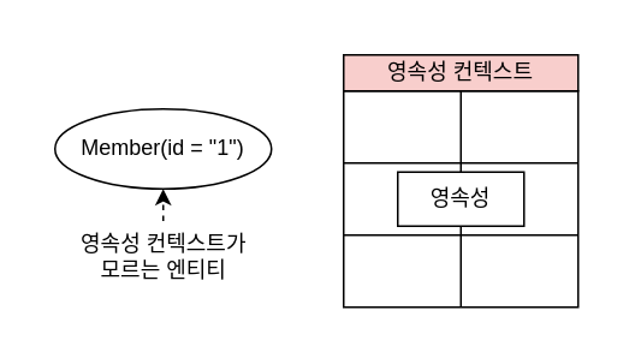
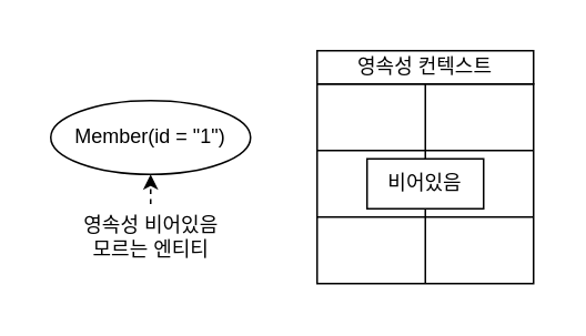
  <mxCell id="0" />
  <mxCell id="1" parent="0" />
  <mxCell id="2" value="" style="rounded=0;whiteSpace=wrap;html=1;fontSize=12;fillColor=default;strokeColor=none;" parent="1" vertex="1"><mxGeometry x="20" y="20" width="310" height="160" as="geometry" /></mxCell>
  <mxCell id="3" value="" style="group" parent="1" vertex="1" connectable="0"><mxGeometry x="30" y="60" width="120" height="102.18" as="geometry" /></mxCell>
  <mxCell id="4" value="Member(id = &quot;1&quot;)" style="ellipse;whiteSpace=wrap;html=1;" parent="3" vertex="1"><mxGeometry width="120" height="44.37" as="geometry" /></mxCell>
  <mxCell id="5" value="" style="edgeStyle=none;html=1;fontSize=12;dashed=1;" parent="3" source="6" target="4" edge="1"><mxGeometry relative="1" as="geometry" /></mxCell>
- <mxCell id="6" value="영속성 컨텍스트가&lt;br&gt;모르는 엔티티" style="text;html=1;align=center;verticalAlign=middle;resizable=0;points=[];autosize=1;strokeColor=none;fillColor=none;fontSize=12;" parent="3" vertex="1"><mxGeometry x="5" y="62.18" width="110" height="40" as="geometry" /></mxCell>
+ <mxCell id="6" value="영속성 비어있음&lt;br&gt;모르는 엔티티" style="text;html=1;align=center;verticalAlign=middle;resizable=0;points=[];autosize=1;strokeColor=none;fillColor=none;fontSize=12;" parent="3" vertex="1"><mxGeometry x="5" y="62.18" width="110" height="40" as="geometry" /></mxCell>
  <mxCell id="7" value="" style="group" parent="1" vertex="1" connectable="0"><mxGeometry x="190" y="30" width="130" height="140" as="geometry" /></mxCell>
  <mxCell id="8" value="" style="shape=table;html=1;whiteSpace=wrap;startSize=0;container=1;collapsible=0;childLayout=tableLayout;fontSize=10;" parent="7" vertex="1"><mxGeometry y="20" width="130" height="120" as="geometry" /></mxCell>
  <mxCell id="9" value="" style="shape=tableRow;horizontal=0;startSize=0;swimlaneHead=0;swimlaneBody=0;top=0;left=0;bottom=0;right=0;collapsible=0;dropTarget=0;fillColor=none;points=[[0,0.5],[1,0.5]];portConstraint=eastwest;fontSize=10;" parent="8" vertex="1"><mxGeometry width="130" height="40" as="geometry" /></mxCell>
  <mxCell id="10" value="" style="shape=partialRectangle;html=1;whiteSpace=wrap;connectable=0;fillColor=none;top=0;left=0;bottom=0;right=0;overflow=hidden;fontSize=10;" parent="9" vertex="1"><mxGeometry width="65" height="40" as="geometry"><mxRectangle width="65" height="40" as="alternateBounds" /></mxGeometry></mxCell>
  <mxCell id="11" value="" style="shape=partialRectangle;html=1;whiteSpace=wrap;connectable=0;fillColor=none;top=0;left=0;bottom=0;right=0;overflow=hidden;fontSize=10;" parent="9" vertex="1"><mxGeometry x="65" width="65" height="40" as="geometry"><mxRectangle width="65" height="40" as="alternateBounds" /></mxGeometry></mxCell>
  <mxCell id="12" value="" style="shape=tableRow;horizontal=0;startSize=0;swimlaneHead=0;swimlaneBody=0;top=0;left=0;bottom=0;right=0;collapsible=0;dropTarget=0;fillColor=none;points=[[0,0.5],[1,0.5]];portConstraint=eastwest;fontSize=10;" parent="8" vertex="1"><mxGeometry y="40" width="130" height="40" as="geometry" /></mxCell>
  <mxCell id="13" value="" style="shape=partialRectangle;html=1;whiteSpace=wrap;connectable=0;fillColor=none;top=0;left=0;bottom=0;right=0;overflow=hidden;fontSize=10;" parent="12" vertex="1"><mxGeometry width="65" height="40" as="geometry"><mxRectangle width="65" height="40" as="alternateBounds" /></mxGeometry></mxCell>
  <mxCell id="14" value="" style="shape=partialRectangle;html=1;whiteSpace=wrap;connectable=0;fillColor=none;top=0;left=0;bottom=0;right=0;overflow=hidden;fontSize=10;" parent="12" vertex="1"><mxGeometry x="65" width="65" height="40" as="geometry"><mxRectangle width="65" height="40" as="alternateBounds" /></mxGeometry></mxCell>
  <mxCell id="15" value="" style="shape=tableRow;horizontal=0;startSize=0;swimlaneHead=0;swimlaneBody=0;top=0;left=0;bottom=0;right=0;collapsible=0;dropTarget=0;fillColor=none;points=[[0,0.5],[1,0.5]];portConstraint=eastwest;fontSize=10;" parent="8" vertex="1"><mxGeometry y="80" width="130" height="40" as="geometry" /></mxCell>
  <mxCell id="16" value="" style="shape=partialRectangle;html=1;whiteSpace=wrap;connectable=0;fillColor=none;top=0;left=0;bottom=0;right=0;overflow=hidden;fontSize=10;" parent="15" vertex="1"><mxGeometry width="65" height="40" as="geometry"><mxRectangle width="65" height="40" as="alternateBounds" /></mxGeometry></mxCell>
  <mxCell id="17" value="" style="shape=partialRectangle;html=1;whiteSpace=wrap;connectable=0;fillColor=none;top=0;left=0;bottom=0;right=0;overflow=hidden;fontSize=10;" parent="15" vertex="1"><mxGeometry x="65" width="65" height="40" as="geometry"><mxRectangle width="65" height="40" as="alternateBounds" /></mxGeometry></mxCell>
- <mxCell id="18" value="&lt;font style=&quot;font-size: 12px;&quot;&gt;영속성&lt;/font&gt;" style="rounded=0;whiteSpace=wrap;html=1;fontSize=10;" parent="7" vertex="1"><mxGeometry x="30" y="65" width="70" height="30" as="geometry" /></mxCell>
- <mxCell id="19" value="&lt;span style=&quot;font-size: 12px;&quot;&gt;영속성 컨텍스트&lt;/span&gt;" style="rounded=0;whiteSpace=wrap;html=1;fontSize=10;fillColor=#f8cecc;" parent="7" vertex="1"><mxGeometry width="130" height="20" as="geometry" /></mxCell>
+ <mxCell id="18" value="&lt;font style=&quot;font-size: 12px;&quot;&gt;비어있음&lt;/font&gt;" style="rounded=0;whiteSpace=wrap;html=1;fontSize=10;" parent="7" vertex="1"><mxGeometry x="30" y="65" width="70" height="30" as="geometry" /></mxCell>
+ <mxCell id="19" value="&lt;span style=&quot;font-size: 12px;&quot;&gt;영속성 컨텍스트&lt;/span&gt;" style="rounded=0;whiteSpace=wrap;html=1;fontSize=10;" parent="7" vertex="1"><mxGeometry width="130" height="20" as="geometry" /></mxCell>
